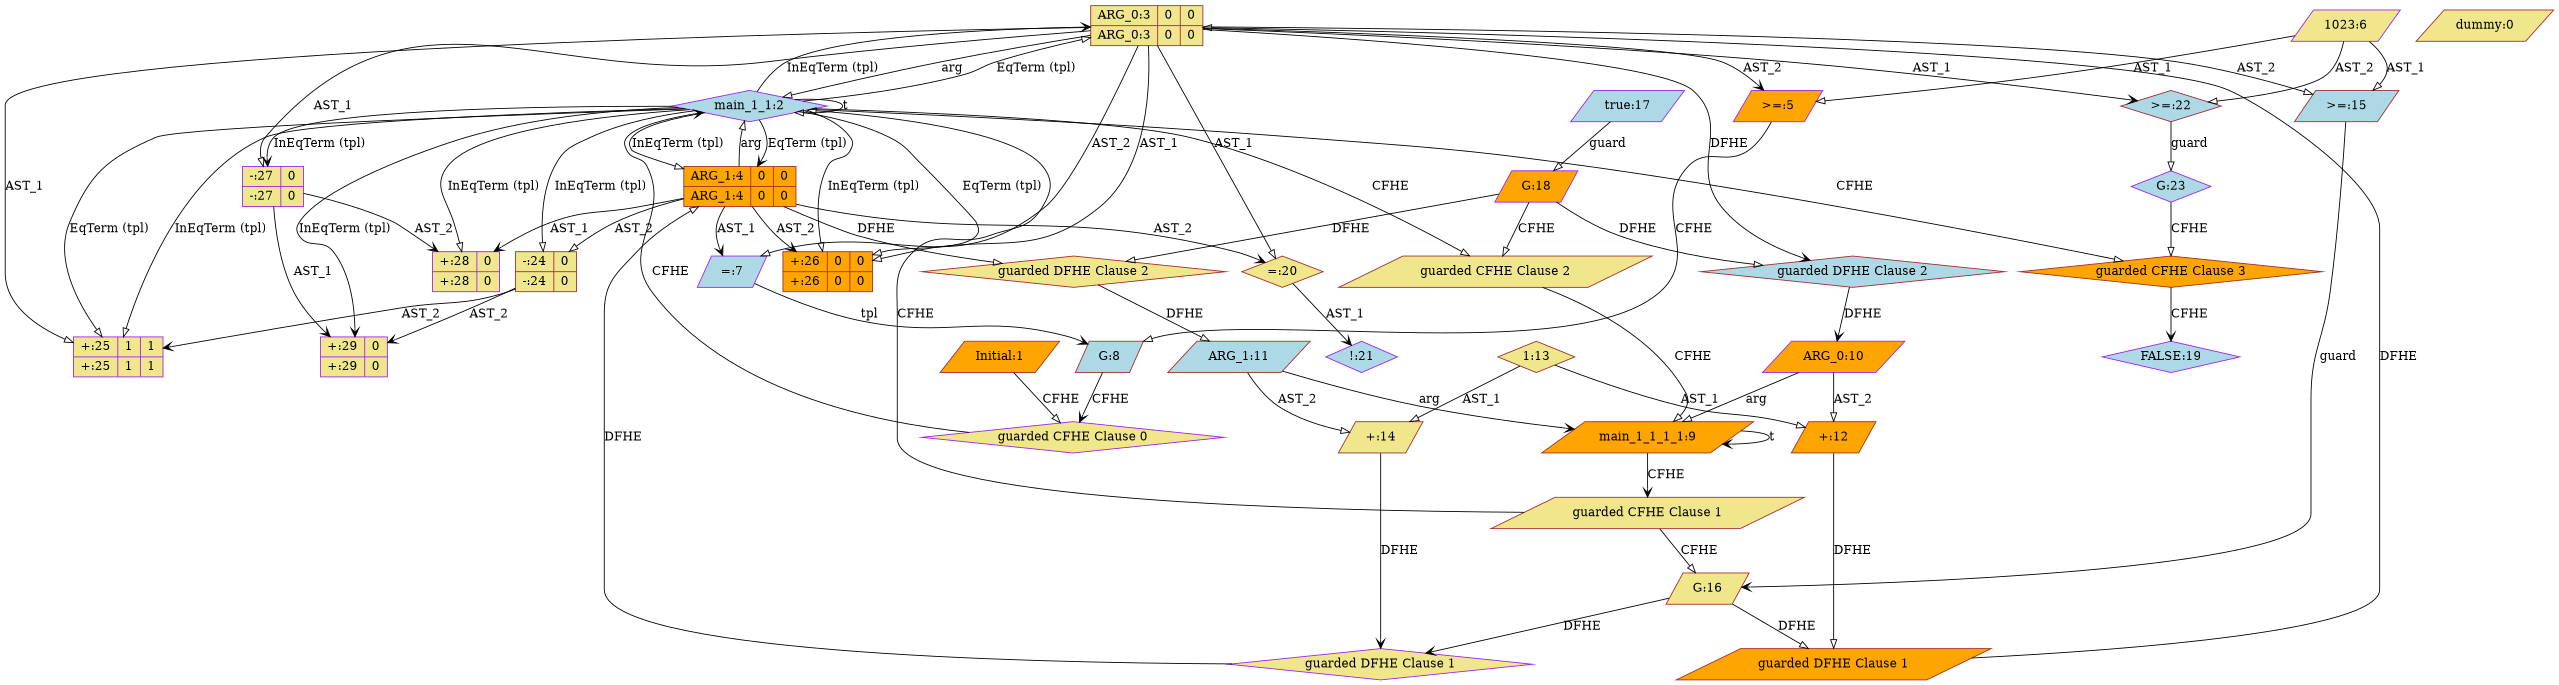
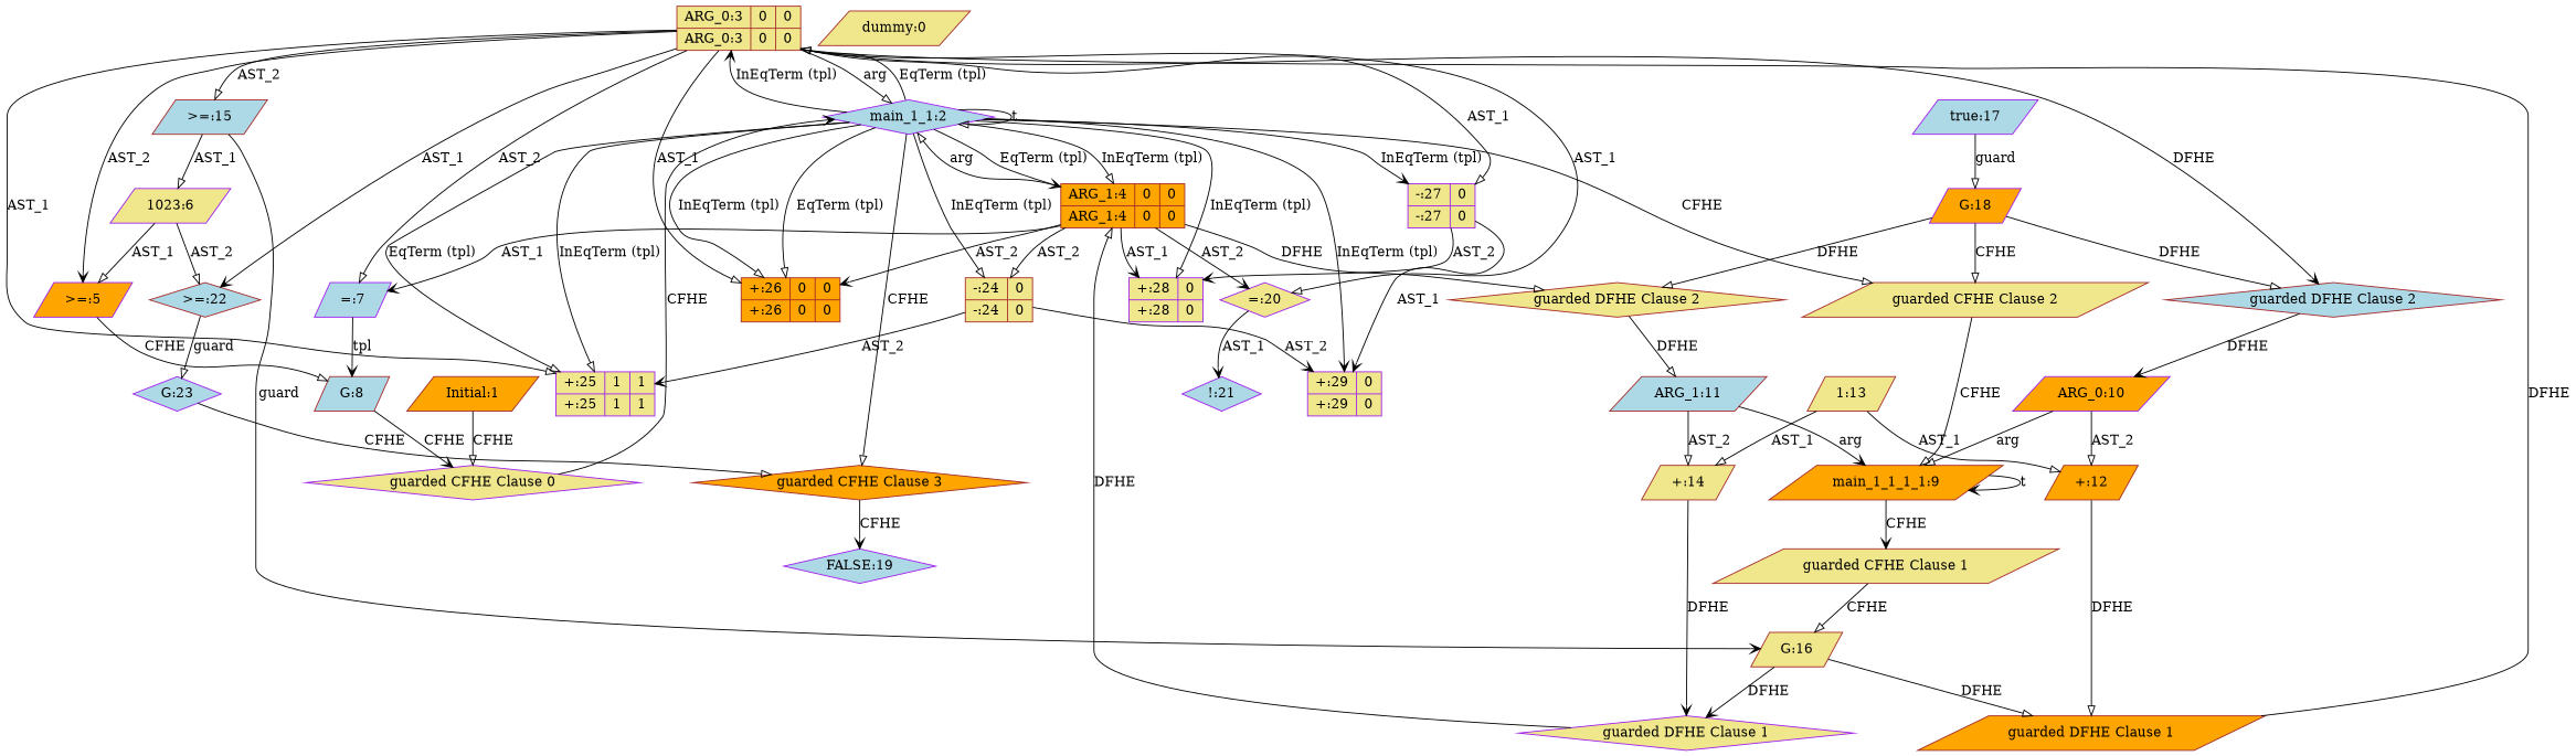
  digraph {
    node [color=brown fillcolor=khaki shape=parallelogram style=filled]
    edge [arrowhead=onormal]
    n1 [label="{{ARG_0:3|0|0}|{ARG_0:3|0|0}}" shape=record]
    n2 [color=purple fillcolor=lightblue label="main_1_1:2" nodeName=CONTROLN_0 shape=diamond]
    n3 [color=purple fillcolor=orange label=">=:5" nodeName=">=_5"]
    n4 [color=purple fillcolor=lightblue label="=:7" nodeName="=_7"]
    n5 [fillcolor=lightblue label=">=:15" nodeName=">=_15"]
    n6 [fillcolor=lightblue label="guarded DFHE Clause 2" nodeName=DFHE_2 shape=diamond]
-   n7 [label="=:20" nodeName="=_20" shape=diamond]
+   n7 [color=purple label="=:20" nodeName="=_20" shape=diamond]
    n8 [fillcolor=lightblue label=">=:22" nodeName=">=_22" shape=diamond]
    n9 [color=purple label="{{+:25|1|1}|{+:25|1|1}}" shape=record]
    n10 [fillcolor=orange label="{{+:26|0|0}|{+:26|0|0}}" shape=record]
    n11 [color=purple label="{{-:27|0}|{-:27|0}}" shape=record]
    n12 [fillcolor=orange label="{{ARG_1:4|0|0}|{ARG_1:4|0|0}}" shape=record]
    n13 [label="guarded CFHE Clause 2" nodeName=CFHE_2]
    n14 [fillcolor=orange label="guarded CFHE Clause 3" nodeName=CFHE_3 shape=diamond]
    n15 [label="{{-:24|0}|{-:24|0}}" shape=record]
    n16 [color=purple label="{{+:28|0}|{+:28|0}}" shape=record]
    n17 [color=purple label="{{+:29|0}|{+:29|0}}" shape=record]
    n18 [fillcolor=lightblue label="G:8" nodeName=guard_8]
    n19 [label="G:16" nodeName=guard_16]
    n20 [color=purple fillcolor=orange label="ARG_0:10" nodeName=predicateArgument2]
    n21 [color=purple fillcolor=lightblue label="!:21" nodeName="!_21" shape=diamond]
    n22 [color=purple fillcolor=lightblue label="G:23" nodeName=guard_23 shape=diamond]
    n23 [label="guarded DFHE Clause 2" nodeName=DFHE_3 shape=diamond]
    n24 [fillcolor=orange label="main_1_1_1_1:9" nodeName=CONTROLN_1]
    n25 [color=purple fillcolor=lightblue label="FALSE:19" nodeName=FALSE shape=diamond]
    n26 [fillcolor=lightblue label="ARG_1:11" nodeName=predicateArgument3]
    n27 [color=purple label="guarded CFHE Clause 0" nodeName=CFHE_0 shape=diamond]
    n28 [color=purple label="1023:6" nodeName="1023_6"]
    n29 [fillcolor=orange label="Initial:1" nodeName=Initial]
    n30 [label="guarded CFHE Clause 1" nodeName=CFHE_1]
    n31 [fillcolor=orange label="+:12" nodeName="+_12"]
    n32 [fillcolor=orange label="guarded DFHE Clause 1" nodeName=DFHE_0]
    n33 [label="+:14" nodeName="+_14"]
    n34 [color=purple label="guarded DFHE Clause 1" nodeName=DFHE_1 shape=diamond]
-   n35 [label="1:13" nodeName="1_13" shape=diamond]
+   n35 [label="1:13" nodeName="1_13"]
    n36 [color=purple fillcolor=lightblue label="true:17" nodeName=true_17]
    n37 [color=purple fillcolor=orange label="G:18" nodeName=guard_18]
    n38 [label="dummy:0" nodeName=dummy]
    n1 -> n2 [label=arg]
    n1 -> n3 [arrowhead=vee label=AST_2]
    n1 -> n4 [label=AST_2]
    n1 -> n5 [label=AST_2]
    n1 -> n6 [arrowhead=vee label=DFHE]
    n1 -> n7 [label=AST_1]
    n1 -> n8 [arrowhead=vee label=AST_1]
    n1 -> n9 [label=AST_1]
    n1 -> n10 [label=AST_1]
    n1 -> n11 [label=AST_1]
    n2 -> n1 [label="EqTerm (tpl)"]
    n2 -> n1 [arrowhead=vee label="InEqTerm (tpl)"]
    n2 -> n2 [label=t]
    n2 -> n9 [label="EqTerm (tpl)"]
    n2 -> n9 [label="InEqTerm (tpl)"]
    n2 -> n10 [label="EqTerm (tpl)"]
    n2 -> n10 [label="InEqTerm (tpl)"]
    n2 -> n11 [arrowhead=vee label="InEqTerm (tpl)"]
    n2 -> n12 [arrowhead=vee label="EqTerm (tpl)"]
    n2 -> n12 [label="InEqTerm (tpl)"]
    n2 -> n13 [label=CFHE]
    n2 -> n14 [label=CFHE]
    n2 -> n15 [label="InEqTerm (tpl)"]
    n2 -> n16 [label="InEqTerm (tpl)"]
    n2 -> n17 [arrowhead=vee label="InEqTerm (tpl)"]
    n3 -> n18 [label=CFHE]
    n4 -> n18 [arrowhead=vee label=tpl]
    n5 -> n19 [arrowhead=vee label=guard]
    n6 -> n20 [arrowhead=vee label=DFHE]
    n7 -> n21 [arrowhead=vee label=AST_1]
    n8 -> n22 [label=guard]
    n11 -> n16 [arrowhead=vee label=AST_2]
    n11 -> n17 [arrowhead=vee label=AST_1]
    n12 -> n2 [label=arg]
    n12 -> n4 [arrowhead=vee label=AST_1]
    n12 -> n7 [arrowhead=vee label=AST_2]
    n12 -> n10 [arrowhead=vee label=AST_2]
    n12 -> n15 [label=AST_2]
    n12 -> n16 [arrowhead=vee label=AST_1]
    n12 -> n23 [label=DFHE]
    n13 -> n24 [label=CFHE]
    n14 -> n25 [arrowhead=vee label=CFHE]
    n15 -> n9 [arrowhead=vee label=AST_2]
    n15 -> n17 [arrowhead=vee label=AST_2]
    n18 -> n27 [arrowhead=vee label=CFHE]
    n19 -> n32 [label=DFHE]
    n19 -> n34 [arrowhead=vee label=DFHE]
    n20 -> n24 [label=arg]
    n20 -> n31 [label=AST_2]
    n22 -> n14 [label=CFHE]
    n23 -> n26 [label=DFHE]
    n24 -> n24 [arrowhead=vee label=t]
    n24 -> n30 [arrowhead=vee label=CFHE]
    n26 -> n24 [arrowhead=vee label=arg]
    n26 -> n33 [label=AST_2]
    n27 -> n2 [arrowhead=vee label=CFHE]
    n28 -> n3 [label=AST_1]
-   n28 -> n5 [label=AST_1]
+   n5 -> n28 [label=AST_1]
    n28 -> n8 [label=AST_2]
    n29 -> n27 [label=CFHE]
-   n30 -> n2 [label=CFHE]
    n30 -> n19 [label=CFHE]
    n31 -> n32 [label=DFHE]
    n32 -> n1 [label=DFHE]
    n33 -> n34 [arrowhead=vee label=DFHE]
    n34 -> n12 [label=DFHE]
    n35 -> n31 [label=AST_1]
    n35 -> n33 [label=AST_1]
    n36 -> n37 [label=guard]
    n37 -> n6 [label=DFHE]
    n37 -> n13 [label=CFHE]
    n37 -> n23 [label=DFHE]
  }
